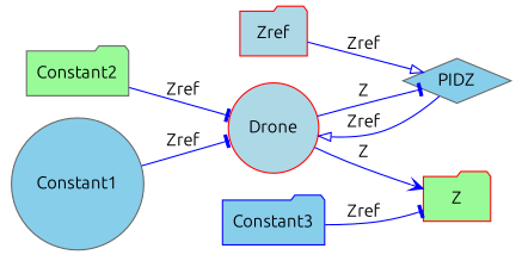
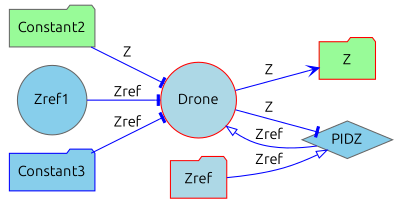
  digraph {
    fontname=Ubuntu
    rankdir=LR
    node [color=gray40 fillcolor=skyblue fontname=Ubuntu shape=folder style=filled]
    edge [arrowhead=tee color=blue fontname=Ubuntu]
    Constant2 [fillcolor=palegreen]
    Drone [color=red fillcolor=lightblue shape=circle]
    PIDZ [shape=diamond]
    Z [color=red fillcolor=palegreen]
-   Constant1 [shape=circle]
+   Constant1 [shape=circle label=Zref1]
    Zref [color=red fillcolor=lightblue]
    Constant3 [color=blue]
-   Constant2 -> Drone [label=Zref]
+   Constant2 -> Drone [label=Z]
    Drone -> PIDZ [label=Z]
    Drone -> Z [arrowhead=vee label=Z]
    PIDZ -> Drone [arrowhead=onormal label=Zref]
    Constant1 -> Drone [label=Zref]
    Zref -> PIDZ [arrowhead=onormal label=Zref]
-   Constant3 -> Z [label=Zref]
+   Constant3 -> Drone [label=Zref]
  }
